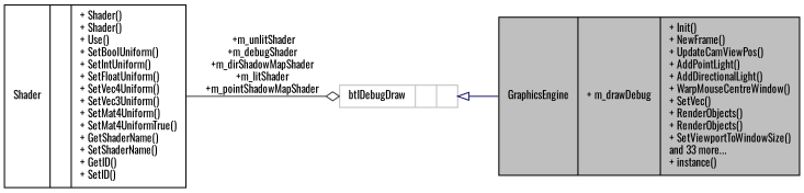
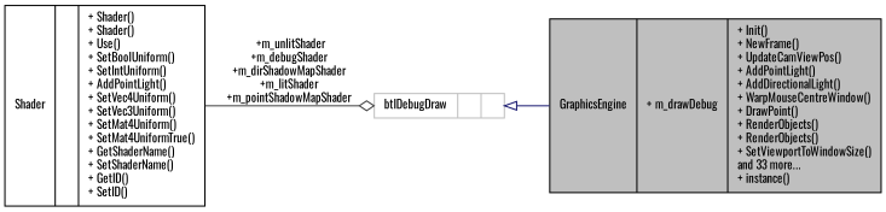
  digraph {
    fontname=Oswald
    rankdir=LR
    node [color=black fillcolor=white fontname=Oswald fontsize=10 shape=record style=filled]
    edge [fontname=Oswald fontsize=10 labelfontname=Helvetica labelfontsize=10 style=solid]
-   n1 [fillcolor=grey75 fontcolor=black height=0.2 label="{GraphicsEngine\n|+ m_drawDebug\l|+ Init()\l+ NewFrame()\l+ UpdateCamViewPos()\l+ AddPointLight()\l+ AddDirectionalLight()\l+ WarpMouseCentreWindow()\l+ SetVec()\l+ RenderObjects()\l+ RenderObjects()\l+ SetViewportToWindowSize()\land 33 more...\l+ instance()\l}" width=0.4]
+   n1 [fillcolor=grey75 fontcolor=black height=0.2 label="{GraphicsEngine\n|+ m_drawDebug\l|+ Init()\l+ NewFrame()\l+ UpdateCamViewPos()\l+ AddPointLight()\l+ AddDirectionalLight()\l+ WarpMouseCentreWindow()\l+ DrawPoint()\l+ RenderObjects()\l+ RenderObjects()\l+ SetViewportToWindowSize()\land 33 more...\l+ instance()\l}" width=0.4]
    n2 [color=grey75 height=0.2 label="{btIDebugDraw\n||}" width=0.4]
-   n3 [height=0.2 label="{Shader\n||+ Shader()\l+ Shader()\l+ Use()\l+ SetBoolUniform()\l+ SetIntUniform()\l+ SetFloatUniform()\l+ SetVec4Uniform()\l+ SetVec3Uniform()\l+ SetMat4Uniform()\l+ SetMat4UniformTrue()\l+ GetShaderName()\l+ SetShaderName()\l+ GetID()\l+ SetID()\l}" width=0.4]
+   n3 [height=0.2 label="{Shader\n||+ Shader()\l+ Shader()\l+ Use()\l+ SetBoolUniform()\l+ SetIntUniform()\l+ AddPointLight()\l+ SetVec4Uniform()\l+ SetVec3Uniform()\l+ SetMat4Uniform()\l+ SetMat4UniformTrue()\l+ GetShaderName()\l+ SetShaderName()\l+ GetID()\l+ SetID()\l}" width=0.4]
    n2 -> n1 [arrowtail=onormal color=midnightblue dir=back]
    n3 -> n2 [arrowhead=odiamond color=grey25 label=" +m_unlitShader\n+m_debugShader\n+m_dirShadowMapShader\n+m_litShader\n+m_pointShadowMapShader"]
  }
